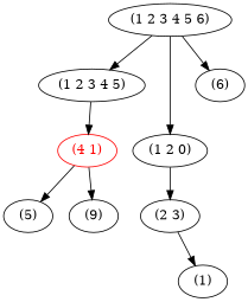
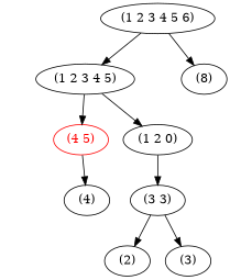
  strict digraph {
    n1 [label="(1 2 3 4 5)"]
-   n2 [color=red fontcolor=red label="(4 1)"]
+   n2 [color=red fontcolor=red label="(4 5)"]
    n3 [label="(1 2 0)"]
-   n4 [label="(5)"]
-   n5 [label="(9)"]
-   n6 [label="(2 3)"]
-   n8 [label="(1)"]
-   n9 [label="(6)"]
+   n5 [label="(4)"]
+   n6 [label="(3 3)"]
+   n7 [label="(2)"]
+   n8 [label="(3)"]
+   n9 [label="(8)"]
    n10 [label="(1 2 3 4 5 6)"]
    n1 -> n2
-   n10 -> n3
-   n2 -> n4
+   n1 -> n3
    n2 -> n5
    n3 -> n6
+   n6 -> n7
    n6 -> n8
    n10 -> n1
    n10 -> n9
  }
